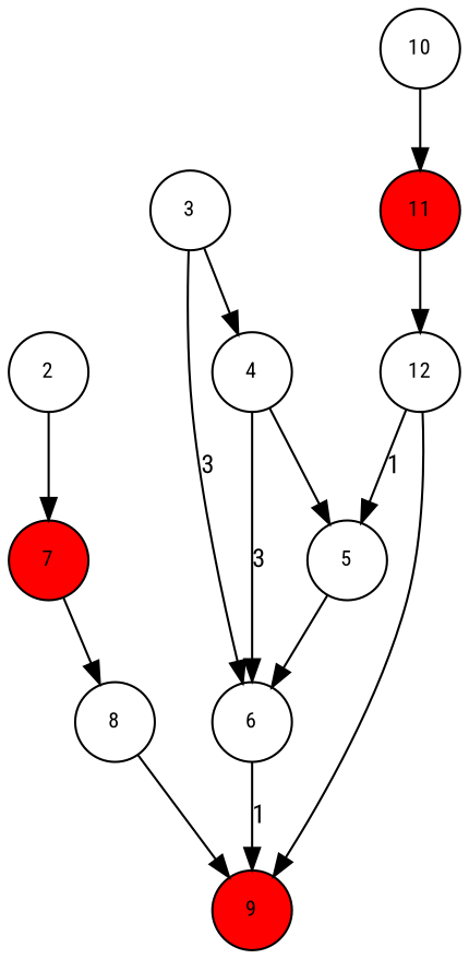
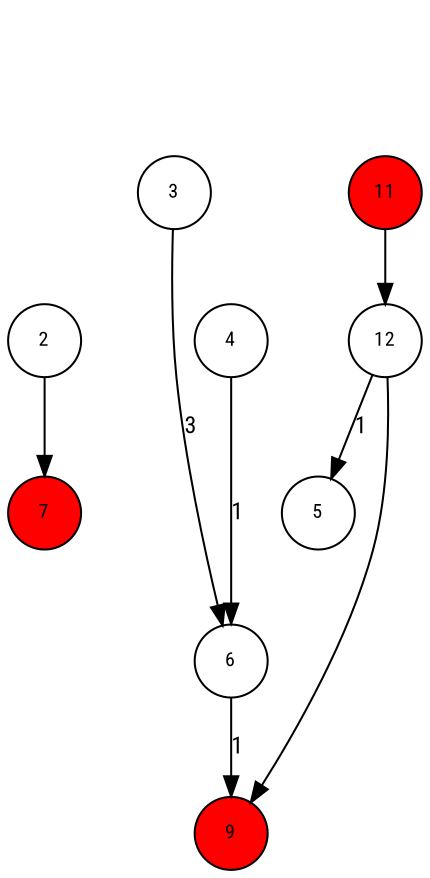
  digraph {
    fontname="Roboto Condensed"
    node [fontname="Roboto Condensed" fontsize=10 shape=circle]
    edge [fontname="Roboto Condensed" fontsize=12]
    n1 [label="2\n"]
    n2 [color=black fillcolor=red label="7\n" style=filled]
    n3 [color=black fillcolor=red label="11\n" style=filled]
    n4 [label="12\n"]
    n5 [label="3\n"]
    n6 [label="4\n"]
    n7 [label="6\n"]
-   n8 [label="8\n"]
    n9 [label="5\n"]
    n10 [color=black fillcolor=red label="9\n" style=filled]
-   n11 [label="10\n"]
    n1 -> n2
-   n2 -> n8
    n3 -> n4
    n4 -> n9 [label=1]
    n4 -> n10
-   n5 -> n6
    n5 -> n7 [label=3]
-   n6 -> n7 [label=3]
-   n6 -> n9
+   n6 -> n7 [label=1]
    n7 -> n10 [label=1]
-   n8 -> n10
-   n9 -> n7
-   n11 -> n3
  }
